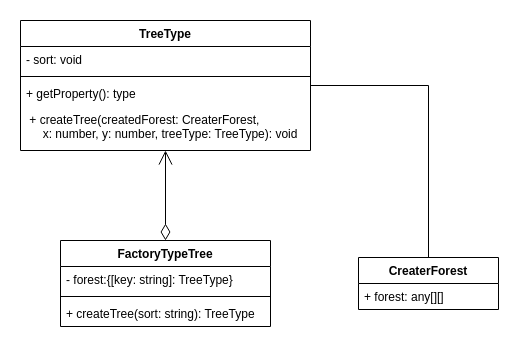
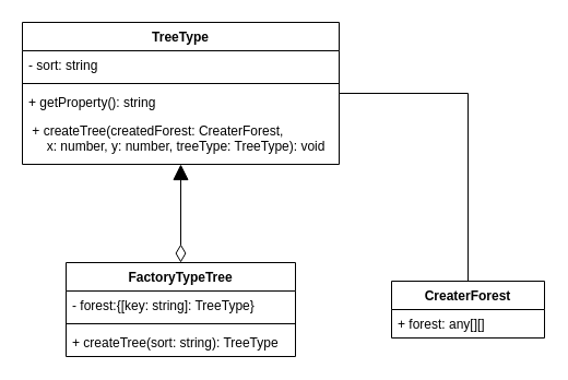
  <mxCell id="0" />
  <mxCell id="1" parent="0" />
  <mxCell id="2" value="TreeType" style="swimlane;fontStyle=1;align=center;verticalAlign=top;childLayout=stackLayout;horizontal=1;startSize=26;horizontalStack=0;resizeParent=1;resizeParentMax=0;resizeLast=0;collapsible=1;marginBottom=0;" parent="1" vertex="1"><mxGeometry x="20" y="20" width="290" height="130" as="geometry" /></mxCell>
- <mxCell id="3" value="- sort: void" style="text;strokeColor=none;fillColor=none;align=left;verticalAlign=top;spacingLeft=4;spacingRight=4;overflow=hidden;rotatable=0;points=[[0,0.5],[1,0.5]];portConstraint=eastwest;" parent="2" vertex="1"><mxGeometry y="26" width="290" height="26" as="geometry" /></mxCell>
+ <mxCell id="3" value="- sort: string" style="text;strokeColor=none;fillColor=none;align=left;verticalAlign=top;spacingLeft=4;spacingRight=4;overflow=hidden;rotatable=0;points=[[0,0.5],[1,0.5]];portConstraint=eastwest;" parent="2" vertex="1"><mxGeometry y="26" width="290" height="26" as="geometry" /></mxCell>
  <mxCell id="4" value="" style="line;strokeWidth=1;fillColor=none;align=left;verticalAlign=middle;spacingTop=-1;spacingLeft=3;spacingRight=3;rotatable=0;labelPosition=right;points=[];portConstraint=eastwest;strokeColor=inherit;" parent="2" vertex="1"><mxGeometry y="52" width="290" height="8" as="geometry" /></mxCell>
- <mxCell id="5" value="+ getProperty(): type" style="text;strokeColor=none;fillColor=none;align=left;verticalAlign=top;spacingLeft=4;spacingRight=4;overflow=hidden;rotatable=0;points=[[0,0.5],[1,0.5]];portConstraint=eastwest;" parent="2" vertex="1"><mxGeometry y="60" width="290" height="26" as="geometry" /></mxCell>
+ <mxCell id="5" value="+ getProperty(): string" style="text;strokeColor=none;fillColor=none;align=left;verticalAlign=top;spacingLeft=4;spacingRight=4;overflow=hidden;rotatable=0;points=[[0,0.5],[1,0.5]];portConstraint=eastwest;" parent="2" vertex="1"><mxGeometry y="60" width="290" height="26" as="geometry" /></mxCell>
  <mxCell id="6" value=" + createTree(createdForest: CreaterForest, &#10;     x: number, y: number, treeType: TreeType): void" style="text;strokeColor=none;fillColor=none;align=left;verticalAlign=top;spacingLeft=4;spacingRight=4;overflow=hidden;rotatable=0;points=[[0,0.5],[1,0.5]];portConstraint=eastwest;" parent="2" vertex="1"><mxGeometry y="86" width="290" height="44" as="geometry" /></mxCell>
  <mxCell id="7" value="FactoryTypeTree" style="swimlane;fontStyle=1;align=center;verticalAlign=top;childLayout=stackLayout;horizontal=1;startSize=26;horizontalStack=0;resizeParent=1;resizeParentMax=0;resizeLast=0;collapsible=1;marginBottom=0;" parent="1" vertex="1"><mxGeometry x="60" y="240" width="210" height="86" as="geometry" /></mxCell>
  <mxCell id="8" value="- forest:{[key: string]: TreeType}" style="text;strokeColor=none;fillColor=none;align=left;verticalAlign=top;spacingLeft=4;spacingRight=4;overflow=hidden;rotatable=0;points=[[0,0.5],[1,0.5]];portConstraint=eastwest;" parent="7" vertex="1"><mxGeometry y="26" width="210" height="26" as="geometry" /></mxCell>
  <mxCell id="9" value="" style="line;strokeWidth=1;fillColor=none;align=left;verticalAlign=middle;spacingTop=-1;spacingLeft=3;spacingRight=3;rotatable=0;labelPosition=right;points=[];portConstraint=eastwest;strokeColor=inherit;" parent="7" vertex="1"><mxGeometry y="52" width="210" height="8" as="geometry" /></mxCell>
  <mxCell id="10" value="+ createTree(sort: string): TreeType" style="text;strokeColor=none;fillColor=none;align=left;verticalAlign=top;spacingLeft=4;spacingRight=4;overflow=hidden;rotatable=0;points=[[0,0.5],[1,0.5]];portConstraint=eastwest;" parent="7" vertex="1"><mxGeometry y="60" width="210" height="26" as="geometry" /></mxCell>
  <mxCell id="11" value="CreaterForest" style="swimlane;fontStyle=1;childLayout=stackLayout;horizontal=1;startSize=26;fillColor=none;horizontalStack=0;resizeParent=1;resizeParentMax=0;resizeLast=0;collapsible=1;marginBottom=0;" parent="1" vertex="1"><mxGeometry x="358" y="257" width="140" height="52" as="geometry" /></mxCell>
  <mxCell id="12" value="+ forest: any[][]" style="text;strokeColor=none;fillColor=none;align=left;verticalAlign=top;spacingLeft=4;spacingRight=4;overflow=hidden;rotatable=0;points=[[0,0.5],[1,0.5]];portConstraint=eastwest;" parent="11" vertex="1"><mxGeometry y="26" width="140" height="26" as="geometry" /></mxCell>
- <mxCell id="13" value="" style="endArrow=open;html=1;endSize=12;startArrow=diamondThin;startSize=14;startFill=0;edgeStyle=orthogonalEdgeStyle;align=left;verticalAlign=bottom;rounded=0;" edge="1" parent="1" source="7" target="2"><mxGeometry x="0.333" y="37" relative="1" as="geometry"><mxPoint x="158" y="250" as="sourcePoint" /><mxPoint x="318" y="250" as="targetPoint" /><mxPoint as="offset" /></mxGeometry></mxCell>
+ <mxCell id="13" value="" style="endArrow=block;html=1;endSize=12;startArrow=diamondThin;startSize=14;startFill=0;edgeStyle=orthogonalEdgeStyle;align=left;verticalAlign=bottom;rounded=0;" edge="1" parent="1" source="7" target="2"><mxGeometry x="0.333" y="37" relative="1" as="geometry"><mxPoint x="158" y="250" as="sourcePoint" /><mxPoint x="318" y="250" as="targetPoint" /><mxPoint as="offset" /></mxGeometry></mxCell>
  <mxCell id="14" value="" style="endArrow=none;endFill=1;endSize=12;html=1;rounded=0;" edge="1" parent="1" source="11" target="2"><mxGeometry width="160" relative="1" as="geometry"><mxPoint x="38" y="30" as="sourcePoint" /><mxPoint x="198" y="30" as="targetPoint" /><Array as="points"><mxPoint x="428" y="85" /></Array></mxGeometry></mxCell>
